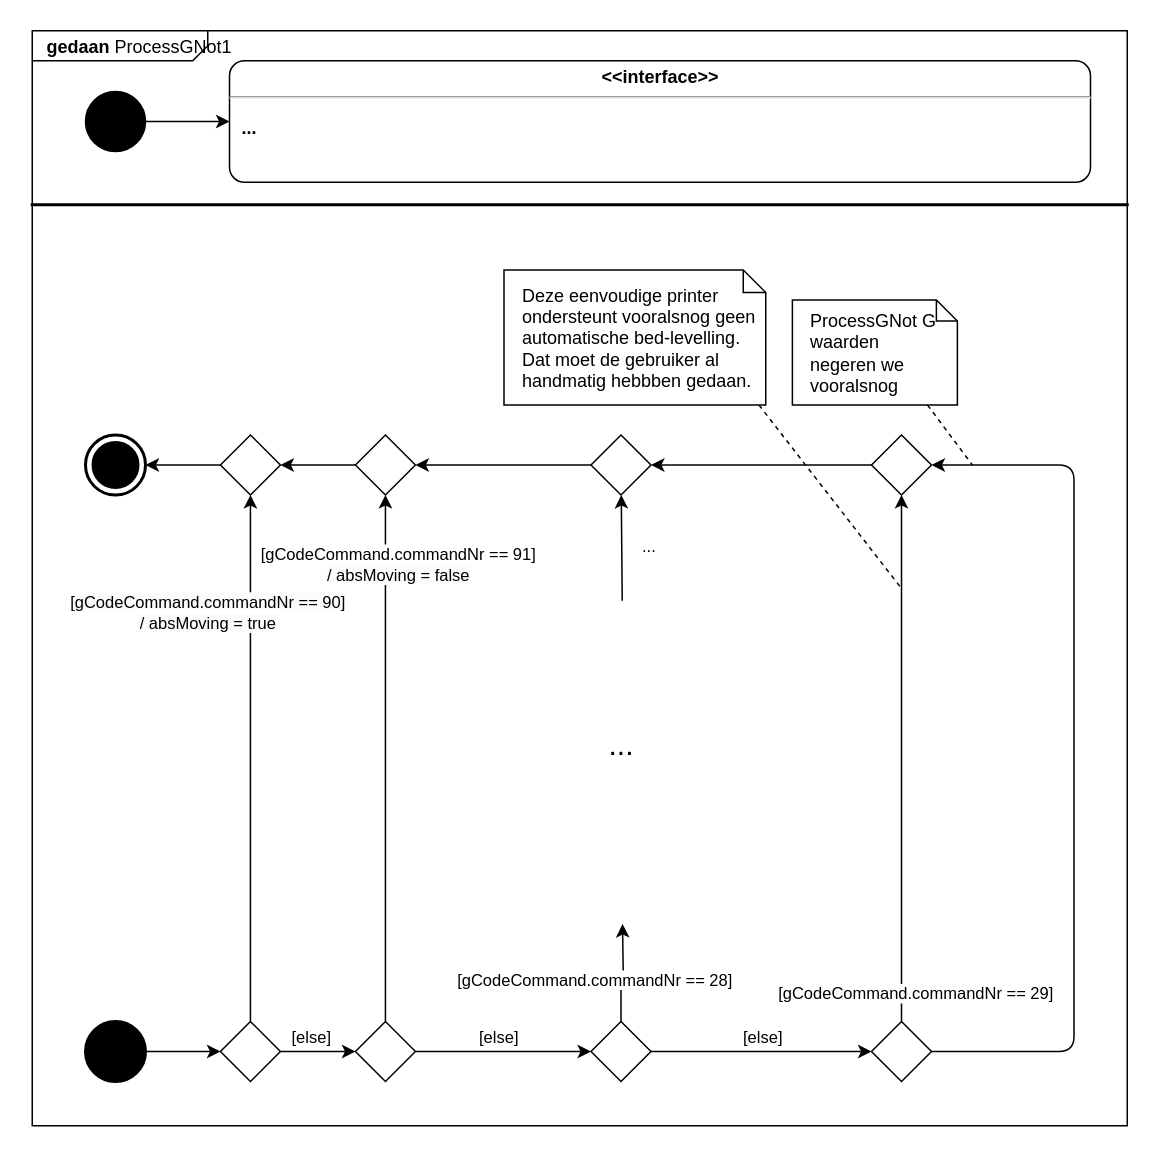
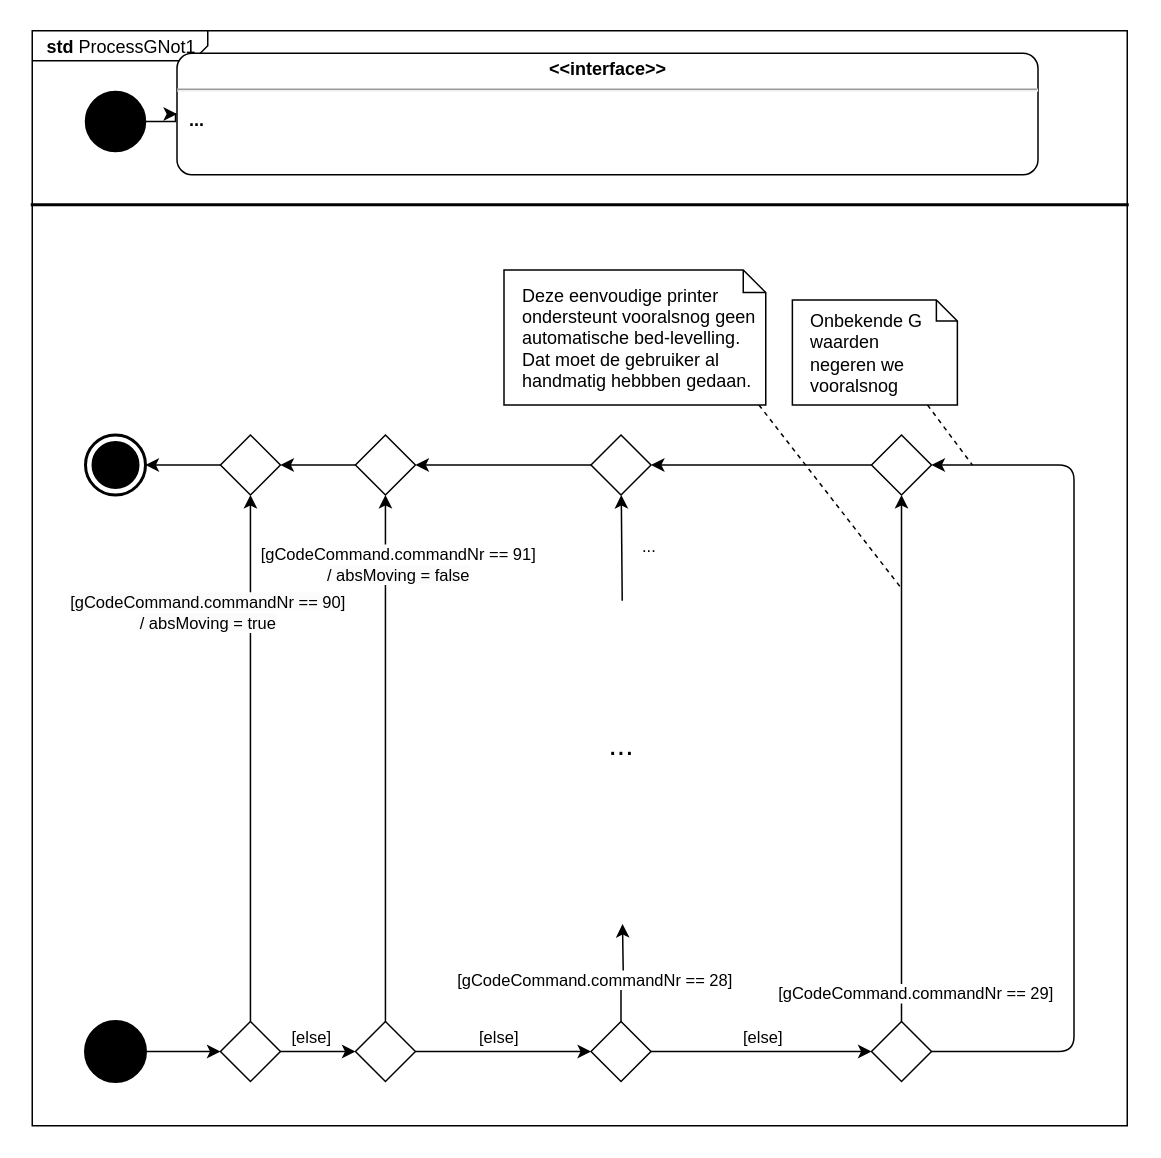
  <mxCell id="0" />
  <mxCell id="1" parent="0" />
- <mxCell id="2" value="&lt;p style=&quot;margin:0px;margin-top:4px;margin-left:10px;text-align:left;&quot;&gt;&lt;b&gt;gedaan&lt;/b&gt; ProcessGNot1&lt;/p&gt;" style="html=1;shape=mxgraph.sysml.package;labelX=117.6;align=left;spacingLeft=10;overflow=fill;recursiveResize=0;container=0;" vertex="1" parent="1"><mxGeometry x="21" y="20" width="730" height="730" as="geometry" /></mxCell>
+ <mxCell id="2" value="&lt;p style=&quot;margin:0px;margin-top:4px;margin-left:10px;text-align:left;&quot;&gt;&lt;b&gt;std&lt;/b&gt; ProcessGNot1&lt;/p&gt;" style="html=1;shape=mxgraph.sysml.package;labelX=117.6;align=left;spacingLeft=10;overflow=fill;recursiveResize=0;container=0;" vertex="1" parent="1"><mxGeometry x="21" y="20" width="730" height="730" as="geometry" /></mxCell>
  <mxCell id="3" value="&lt;span style=&quot;color: rgb(0, 0, 0); font-family: Helvetica; font-size: 11px; font-style: normal; font-variant-ligatures: normal; font-variant-caps: normal; font-weight: 400; letter-spacing: normal; orphans: 2; text-align: center; text-indent: 0px; text-transform: none; widows: 2; word-spacing: 0px; -webkit-text-stroke-width: 0px; background-color: rgb(251, 251, 251); text-decoration-thickness: initial; text-decoration-style: initial; text-decoration-color: initial; float: none; display: inline !important;&quot;&gt;[gCodeCommand.commandNr == 90]&lt;br&gt;/ absMoving = true&lt;br&gt;&lt;/span&gt;" style="edgeStyle=orthogonalEdgeStyle;rounded=0;orthogonalLoop=1;jettySize=auto;html=1;" edge="1" parent="1" source="6" target="11"><mxGeometry x="0.556" y="28" relative="1" as="geometry"><Array as="points" /><mxPoint as="offset" /><mxPoint x="166.5" y="620.5" as="targetPoint" /></mxGeometry></mxCell>
  <mxCell id="4" style="edgeStyle=orthogonalEdgeStyle;rounded=0;orthogonalLoop=1;jettySize=auto;html=1;" edge="1" parent="1" source="6" target="19"><mxGeometry relative="1" as="geometry"><Array as="points"><mxPoint x="206.46" y="700.5" /><mxPoint x="206.46" y="700.5" /></Array></mxGeometry></mxCell>
  <mxCell id="5" value="[else]" style="edgeLabel;html=1;align=center;verticalAlign=middle;resizable=0;points=[];" vertex="1" connectable="0" parent="4"><mxGeometry x="0.04" relative="1" as="geometry"><mxPoint x="-6" y="-10" as="offset" /></mxGeometry></mxCell>
  <mxCell id="6" value="" style="shape=rhombus;html=1;verticalLabelPosition=bottom;verticalAlignment=top;" vertex="1" parent="1"><mxGeometry x="146.46" y="680.5" width="40" height="40" as="geometry" /></mxCell>
  <mxCell id="7" value="[gCodeCommand.commandNr == 28]" style="edgeStyle=orthogonalEdgeStyle;rounded=0;orthogonalLoop=1;jettySize=auto;html=1;" edge="1" parent="1" source="9"><mxGeometry x="-0.163" y="18" relative="1" as="geometry"><Array as="points" /><mxPoint x="414.5" y="615.5" as="targetPoint" /><mxPoint as="offset" /></mxGeometry></mxCell>
  <mxCell id="8" value="[else]" style="edgeStyle=orthogonalEdgeStyle;rounded=0;orthogonalLoop=1;jettySize=auto;html=1;" edge="1" parent="1" source="9" target="22"><mxGeometry y="10" relative="1" as="geometry"><mxPoint as="offset" /></mxGeometry></mxCell>
  <mxCell id="9" value="" style="shape=rhombus;html=1;verticalLabelPosition=bottom;verticalAlignment=top;" vertex="1" parent="1"><mxGeometry x="393.5" y="680.5" width="40" height="40" as="geometry" /></mxCell>
  <mxCell id="10" style="edgeStyle=orthogonalEdgeStyle;rounded=0;orthogonalLoop=1;jettySize=auto;html=1;" edge="1" parent="1" source="11" target="29"><mxGeometry relative="1" as="geometry" /></mxCell>
  <mxCell id="11" value="" style="shape=rhombus;html=1;verticalLabelPosition=top;verticalAlignment=bottom;" vertex="1" parent="1"><mxGeometry x="146.46" y="289.5" width="40" height="40" as="geometry" /></mxCell>
  <mxCell id="12" style="edgeStyle=orthogonalEdgeStyle;rounded=0;orthogonalLoop=1;jettySize=auto;html=1;" edge="1" parent="1" source="13" target="15"><mxGeometry relative="1" as="geometry" /></mxCell>
  <mxCell id="13" value="" style="shape=rhombus;html=1;verticalLabelPosition=top;verticalAlignment=bottom;" vertex="1" parent="1"><mxGeometry x="393.5" y="289.5" width="40" height="40" as="geometry" /></mxCell>
  <mxCell id="14" style="edgeStyle=orthogonalEdgeStyle;rounded=0;orthogonalLoop=1;jettySize=auto;html=1;" edge="1" parent="1" source="15" target="11"><mxGeometry relative="1" as="geometry" /></mxCell>
  <mxCell id="15" value="" style="shape=rhombus;html=1;verticalLabelPosition=top;verticalAlignment=bottom;" vertex="1" parent="1"><mxGeometry x="236.46" y="289.5" width="40" height="40" as="geometry" /></mxCell>
  <mxCell id="16" style="edgeStyle=orthogonalEdgeStyle;rounded=0;orthogonalLoop=1;jettySize=auto;html=1;" edge="1" parent="1" source="19" target="9"><mxGeometry relative="1" as="geometry"><Array as="points"><mxPoint x="316.46" y="700.5" /><mxPoint x="316.46" y="700.5" /></Array></mxGeometry></mxCell>
  <mxCell id="17" value="[else]" style="edgeLabel;html=1;align=center;verticalAlign=middle;resizable=0;points=[];" vertex="1" connectable="0" parent="16"><mxGeometry x="-0.057" y="-1" relative="1" as="geometry"><mxPoint y="-11" as="offset" /></mxGeometry></mxCell>
  <mxCell id="18" value="[gCodeCommand.commandNr == 91]&lt;br style=&quot;border-color: var(--border-color);&quot;&gt;&lt;span style=&quot;background-color: rgb(251, 251, 251);&quot;&gt;/ absMoving = false&lt;/span&gt;" style="edgeStyle=orthogonalEdgeStyle;rounded=0;orthogonalLoop=1;jettySize=auto;html=1;" edge="1" parent="1" source="19" target="15"><mxGeometry x="0.74" y="-9" relative="1" as="geometry"><mxPoint as="offset" /></mxGeometry></mxCell>
  <mxCell id="19" value="" style="shape=rhombus;html=1;verticalLabelPosition=bottom;verticalAlignment=top;" vertex="1" parent="1"><mxGeometry x="236.46" y="680.5" width="40" height="40" as="geometry" /></mxCell>
  <mxCell id="20" value="[gCodeCommand.commandNr == 29]" style="edgeStyle=orthogonalEdgeStyle;rounded=1;orthogonalLoop=1;jettySize=auto;html=1;entryX=0.5;entryY=1;entryDx=0;entryDy=0;entryPerimeter=0;" edge="1" parent="1" source="22" target="25"><mxGeometry x="-0.891" y="-9" relative="1" as="geometry"><mxPoint x="600.5" y="430.5" as="targetPoint" /><mxPoint as="offset" /></mxGeometry></mxCell>
  <mxCell id="21" style="edgeStyle=orthogonalEdgeStyle;rounded=1;orthogonalLoop=1;jettySize=auto;html=1;" edge="1" parent="1" source="22" target="25"><mxGeometry relative="1" as="geometry"><Array as="points"><mxPoint x="715.5" y="700.5" /><mxPoint x="715.5" y="309.5" /></Array></mxGeometry></mxCell>
  <mxCell id="22" value="" style="shape=rhombus;html=1;verticalLabelPosition=bottom;verticalAlignment=top;" vertex="1" parent="1"><mxGeometry x="580.5" y="680.5" width="40" height="40" as="geometry" /></mxCell>
  <mxCell id="23" style="rounded=0;orthogonalLoop=1;jettySize=auto;html=1;endArrow=none;endFill=0;dashed=1;exitX=0.974;exitY=1;exitDx=0;exitDy=0;exitPerimeter=0;" edge="1" parent="1" source="27"><mxGeometry relative="1" as="geometry"><mxPoint x="599.5" y="390.5" as="targetPoint" /><mxPoint x="505.463" y="330.5" as="sourcePoint" /></mxGeometry></mxCell>
  <mxCell id="24" style="edgeStyle=orthogonalEdgeStyle;rounded=0;orthogonalLoop=1;jettySize=auto;html=1;" edge="1" parent="1" source="25" target="13"><mxGeometry relative="1" as="geometry" /></mxCell>
  <mxCell id="25" value="" style="shape=rhombus;html=1;verticalLabelPosition=top;verticalAlignment=bottom;" vertex="1" parent="1"><mxGeometry x="580.5" y="289.5" width="40" height="40" as="geometry" /></mxCell>
  <mxCell id="26" style="rounded=0;orthogonalLoop=1;jettySize=auto;html=1;dashed=1;exitX=0.819;exitY=1;exitDx=0;exitDy=0;exitPerimeter=0;endArrow=none;endFill=0;" edge="1" parent="1" source="28"><mxGeometry relative="1" as="geometry"><mxPoint x="647.75" y="309.5" as="targetPoint" /><mxPoint x="624" y="269.5" as="sourcePoint" /></mxGeometry></mxCell>
  <mxCell id="27" value="Deze eenvoudige printer ondersteunt vooralsnog geen automatische bed-levelling. Dat moet de gebruiker al handmatig hebbben gedaan." style="shape=note;size=15;align=left;spacingLeft=10;html=1;whiteSpace=wrap;" vertex="1" parent="1"><mxGeometry x="335.5" y="179.5" width="174.5" height="90" as="geometry" /></mxCell>
- <mxCell id="28" value="ProcessGNot G waarden&lt;br&gt;negeren we vooralsnog" style="shape=note;size=14;align=left;spacingLeft=10;html=1;whiteSpace=wrap;" vertex="1" parent="1"><mxGeometry x="527.75" y="199.5" width="110" height="70" as="geometry" /></mxCell>
+ <mxCell id="28" value="Onbekende G waarden&lt;br&gt;negeren we vooralsnog" style="shape=note;size=14;align=left;spacingLeft=10;html=1;whiteSpace=wrap;" vertex="1" parent="1"><mxGeometry x="527.75" y="199.5" width="110" height="70" as="geometry" /></mxCell>
  <mxCell id="29" value="" style="html=1;shape=mxgraph.sysml.actFinal;strokeWidth=2;verticalLabelPosition=bottom;verticalAlignment=top;" vertex="1" parent="1"><mxGeometry x="56.5" y="289.5" width="40" height="40" as="geometry" /></mxCell>
  <mxCell id="30" style="edgeStyle=orthogonalEdgeStyle;rounded=0;orthogonalLoop=1;jettySize=auto;html=1;" edge="1" parent="1" source="31" target="6"><mxGeometry relative="1" as="geometry" /></mxCell>
  <mxCell id="31" value="" style="shape=ellipse;html=1;fillColor=strokeColor;strokeWidth=2;verticalLabelPosition=bottom;verticalAlignment=top;perimeter=ellipsePerimeter;" vertex="1" parent="1"><mxGeometry x="56.5" y="680.5" width="40" height="40" as="geometry" /></mxCell>
  <mxCell id="32" value="..." style="rounded=0;orthogonalLoop=1;jettySize=auto;html=1;align=left;" edge="1" parent="1" target="13"><mxGeometry x="0.02" y="-12" relative="1" as="geometry"><mxPoint x="413.75" y="432.5" as="targetPoint" /><mxPoint as="offset" /><mxPoint x="414.319" y="400" as="sourcePoint" /></mxGeometry></mxCell>
- <mxCell id="33" value="&lt;p style=&quot;margin:0px;margin-top:4px;text-align:center;&quot;&gt;&lt;b&gt;&amp;lt;&amp;lt;interface&amp;gt;&amp;gt;&lt;/b&gt;&lt;/p&gt;&lt;hr&gt;&lt;p&gt;&lt;/p&gt;&lt;p style=&quot;margin:0px;margin-left:8px;text-align:left;&quot;&gt;&lt;b&gt;...&lt;/b&gt;&lt;/p&gt;" style="shape=mxgraph.sysml.simpleState;html=1;overflow=fill;whiteSpace=wrap;align=center;" vertex="1" parent="1"><mxGeometry x="152.5" y="40" width="574" height="81" as="geometry" /></mxCell>
+ <mxCell id="33" value="&lt;p style=&quot;margin:0px;margin-top:4px;text-align:center;&quot;&gt;&lt;b&gt;&amp;lt;&amp;lt;interface&amp;gt;&amp;gt;&lt;/b&gt;&lt;/p&gt;&lt;hr&gt;&lt;p&gt;&lt;/p&gt;&lt;p style=&quot;margin:0px;margin-left:8px;text-align:left;&quot;&gt;&lt;b&gt;...&lt;/b&gt;&lt;/p&gt;" style="shape=mxgraph.sysml.simpleState;html=1;overflow=fill;whiteSpace=wrap;align=center;" vertex="1" parent="1"><mxGeometry x="117.5" y="35" width="574" height="81" as="geometry" /></mxCell>
  <mxCell id="34" style="edgeStyle=orthogonalEdgeStyle;rounded=0;orthogonalLoop=1;jettySize=auto;html=1;" edge="1" parent="1" source="35" target="33"><mxGeometry relative="1" as="geometry" /></mxCell>
  <mxCell id="35" value="" style="shape=ellipse;html=1;fillColor=strokeColor;fontSize=18;fontColor=#ffffff;" vertex="1" parent="1"><mxGeometry x="56.5" y="60.5" width="40" height="40" as="geometry" /></mxCell>
  <mxCell id="36" value="" style="line;strokeWidth=2;html=1;" vertex="1" parent="1"><mxGeometry x="20" y="131" width="732" height="10" as="geometry" /></mxCell>
  <mxCell id="37" value="..." style="text;html=1;strokeColor=none;fillColor=none;align=center;verticalAlign=middle;whiteSpace=wrap;rounded=0;fontSize=20;" vertex="1" parent="1"><mxGeometry x="383.5" y="480" width="60" height="30" as="geometry" /></mxCell>
